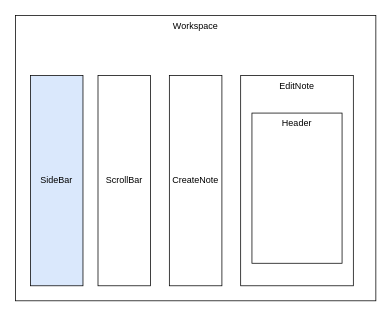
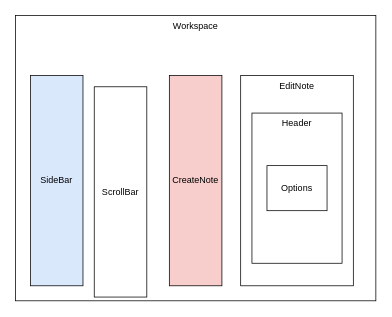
  <mxCell id="0" />
  <mxCell id="1" parent="0" />
  <mxCell id="2" value="Workspace" style="rounded=0;whiteSpace=wrap;html=1;verticalAlign=top;" vertex="1" parent="1"><mxGeometry x="20" y="20" width="480" height="380" as="geometry" /></mxCell>
- <mxCell id="3" value="ScrollBar" style="rounded=0;whiteSpace=wrap;html=1;" vertex="1" parent="1"><mxGeometry x="130" y="100" width="70" height="280" as="geometry" /></mxCell>
- <mxCell id="4" value="CreateNote" style="rounded=0;whiteSpace=wrap;html=1;" vertex="1" parent="1"><mxGeometry x="225" y="100" width="70" height="280" as="geometry" /></mxCell>
+ <mxCell id="3" value="ScrollBar" style="rounded=0;whiteSpace=wrap;html=1;" vertex="1" parent="1"><mxGeometry x="125" y="115" width="70" height="280" as="geometry" /></mxCell>
+ <mxCell id="4" value="CreateNote" style="rounded=0;whiteSpace=wrap;html=1;fillColor=#f8cecc;" vertex="1" parent="1"><mxGeometry x="225" y="100" width="70" height="280" as="geometry" /></mxCell>
  <mxCell id="5" value="SideBar" style="rounded=0;whiteSpace=wrap;html=1;fillColor=#dae8fc;" vertex="1" parent="1"><mxGeometry x="40" y="100" width="70" height="280" as="geometry" /></mxCell>
  <mxCell id="6" value="EditNote" style="rounded=0;whiteSpace=wrap;html=1;verticalAlign=top;" vertex="1" parent="1"><mxGeometry x="320" y="100" width="150" height="280" as="geometry" /></mxCell>
  <mxCell id="7" value="Header" style="rounded=0;whiteSpace=wrap;html=1;verticalAlign=top;" vertex="1" parent="1"><mxGeometry x="335" y="150" width="120" height="200" as="geometry" /></mxCell>
+ <mxCell id="8" value="Options" style="rounded=0;whiteSpace=wrap;html=1;" vertex="1" parent="1"><mxGeometry x="355" y="220" width="80" height="60" as="geometry" /></mxCell>
